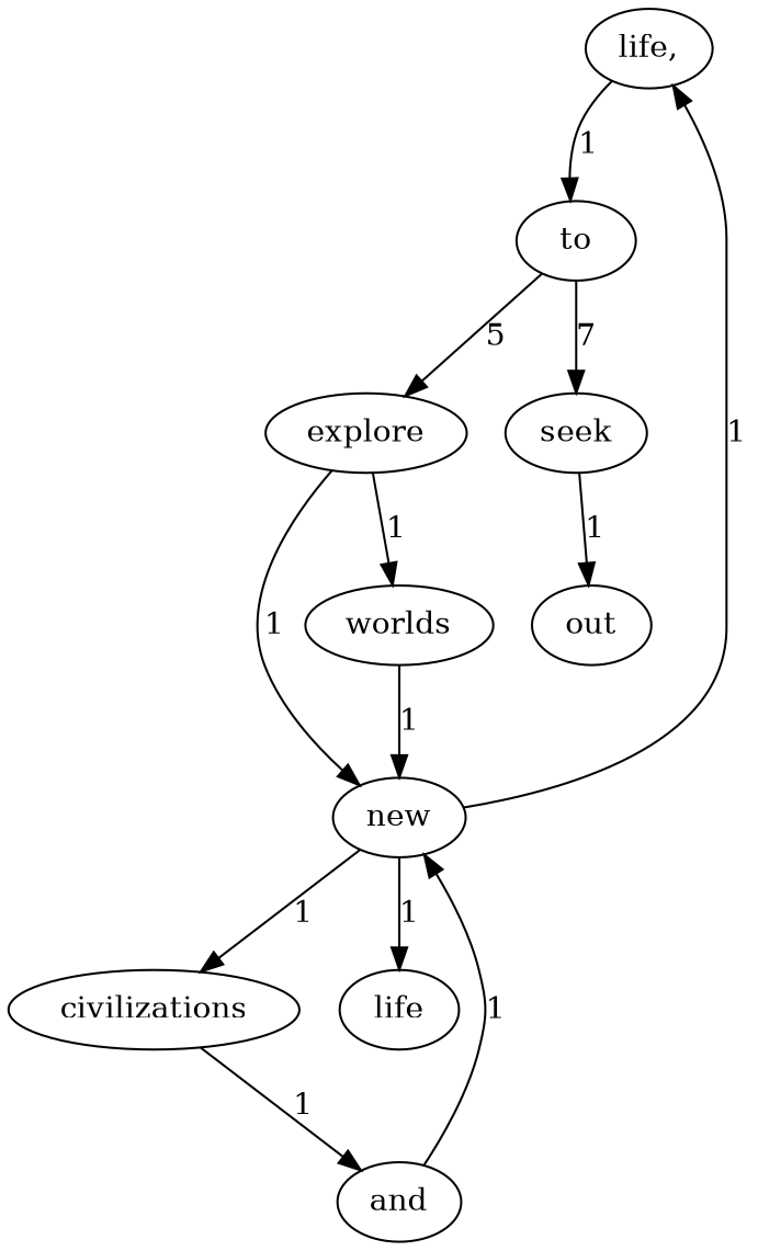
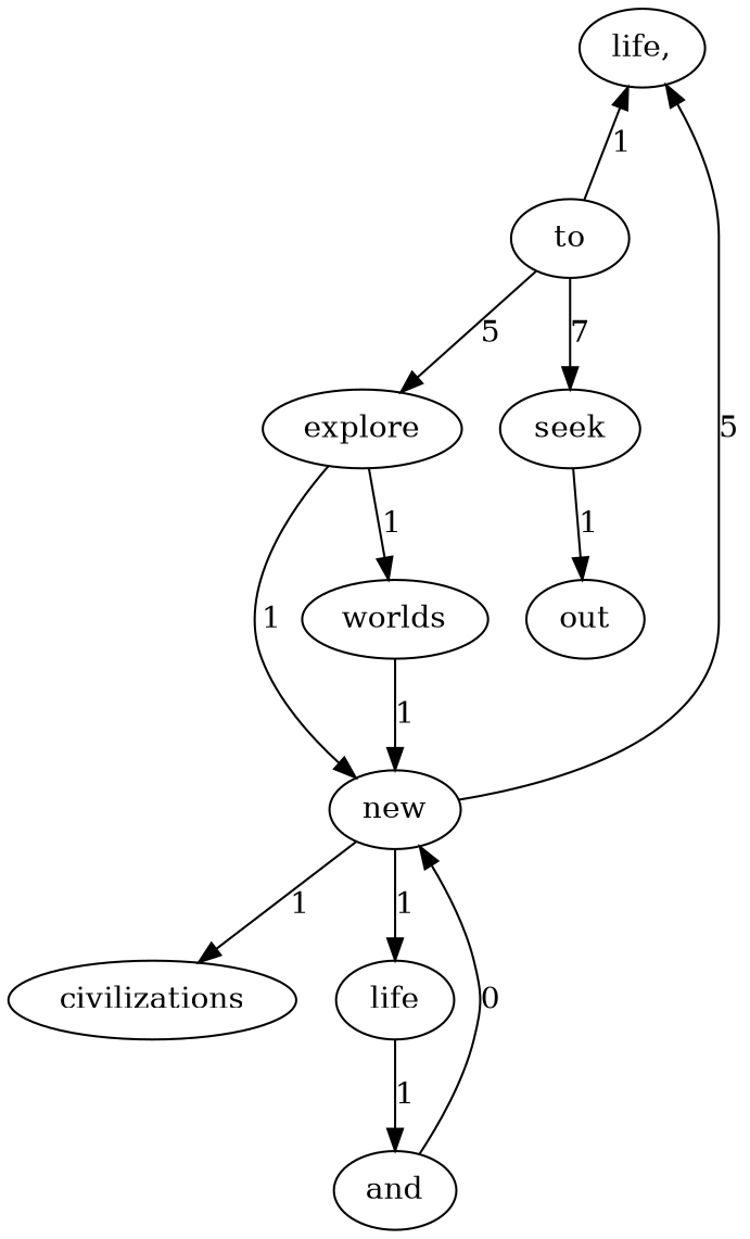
  digraph {
    edge [weight=1]
    n1 [label="life,"]
    new
    civilizations
    life
    to
    and
    explore
    seek
    n9 [label=worlds]
    out
-   n1 -> to [label=1]
-   new -> n1 [label=1]
+   to -> n1 [label=1]
+   new -> n1 [label=5]
    new -> civilizations [label=1]
    new -> life [label=1]
-   civilizations -> and [label=1]
+   life -> and [label=1]
    to -> explore [label=5]
    to -> seek [label=7]
-   and -> new [label=1]
+   and -> new [label=0]
    explore -> new [label=1]
    explore -> n9 [label=1]
    seek -> out [label=1]
    n9 -> new [label=1]
  }
